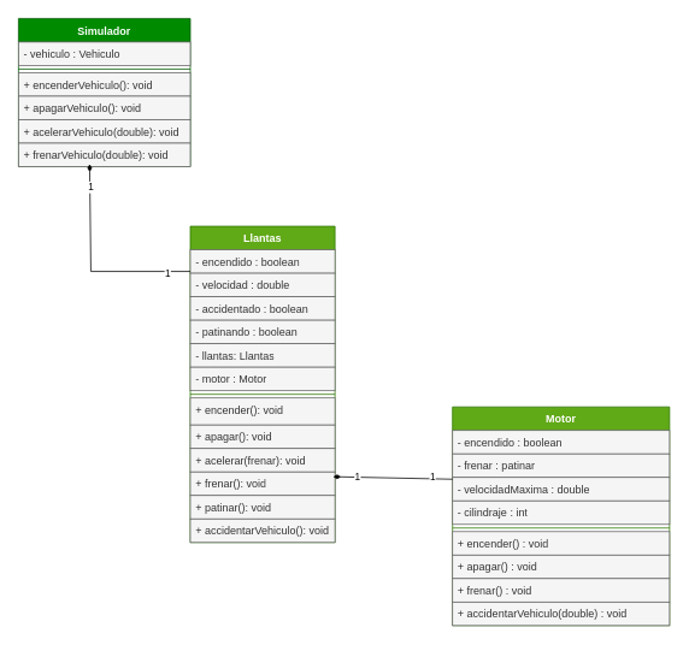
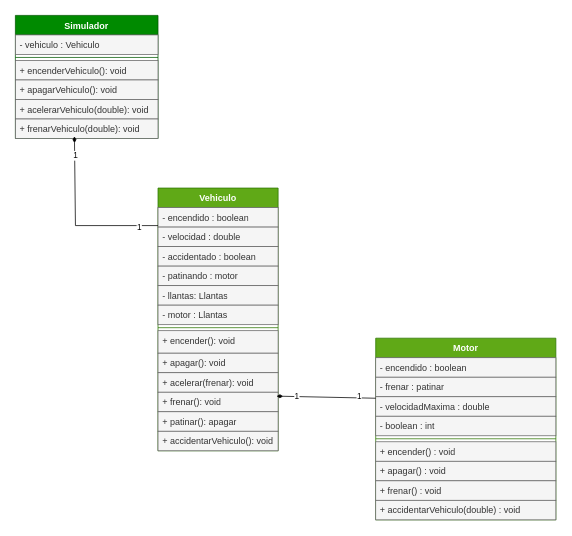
  <mxCell id="0" />
  <mxCell id="1" parent="0" />
  <mxCell id="2" value="Simulador" style="swimlane;fontStyle=1;align=center;verticalAlign=top;childLayout=stackLayout;horizontal=1;startSize=26;horizontalStack=0;resizeParent=1;resizeParentMax=0;resizeLast=0;collapsible=1;marginBottom=0;whiteSpace=wrap;html=1;fillColor=#008a00;fontColor=#ffffff;strokeColor=#005700;" vertex="1" parent="1"><mxGeometry x="20" y="20" width="190" height="164" as="geometry" /></mxCell>
  <mxCell id="3" value="- vehiculo : Vehiculo" style="text;strokeColor=#666666;fillColor=#f5f5f5;align=left;verticalAlign=top;spacingLeft=4;spacingRight=4;overflow=hidden;rotatable=0;points=[[0,0.5],[1,0.5]];portConstraint=eastwest;whiteSpace=wrap;html=1;fontColor=#333333;" vertex="1" parent="2"><mxGeometry y="26" width="190" height="26" as="geometry" /></mxCell>
  <mxCell id="4" value="" style="line;strokeWidth=1;fillColor=none;align=left;verticalAlign=middle;spacingTop=-1;spacingLeft=3;spacingRight=3;rotatable=0;labelPosition=right;points=[];portConstraint=eastwest;strokeColor=inherit;" vertex="1" parent="2"><mxGeometry y="52" width="190" height="8" as="geometry" /></mxCell>
  <mxCell id="5" value="+ encenderVehiculo(): void" style="text;strokeColor=#666666;fillColor=#f5f5f5;align=left;verticalAlign=top;spacingLeft=4;spacingRight=4;overflow=hidden;rotatable=0;points=[[0,0.5],[1,0.5]];portConstraint=eastwest;whiteSpace=wrap;html=1;fontColor=#333333;" vertex="1" parent="2"><mxGeometry y="60" width="190" height="26" as="geometry" /></mxCell>
  <mxCell id="6" value="+ apagarVehiculo(): void" style="text;strokeColor=#666666;fillColor=#f5f5f5;align=left;verticalAlign=top;spacingLeft=4;spacingRight=4;overflow=hidden;rotatable=0;points=[[0,0.5],[1,0.5]];portConstraint=eastwest;whiteSpace=wrap;html=1;fontColor=#333333;" vertex="1" parent="2"><mxGeometry y="86" width="190" height="26" as="geometry" /></mxCell>
  <mxCell id="7" value="+ acelerarVehiculo(double): void" style="text;strokeColor=#666666;fillColor=#f5f5f5;align=left;verticalAlign=top;spacingLeft=4;spacingRight=4;overflow=hidden;rotatable=0;points=[[0,0.5],[1,0.5]];portConstraint=eastwest;whiteSpace=wrap;html=1;fontColor=#333333;" vertex="1" parent="2"><mxGeometry y="112" width="190" height="26" as="geometry" /></mxCell>
  <mxCell id="8" value="+ frenarVehiculo(double): void" style="text;strokeColor=#666666;fillColor=#f5f5f5;align=left;verticalAlign=top;spacingLeft=4;spacingRight=4;overflow=hidden;rotatable=0;points=[[0,0.5],[1,0.5]];portConstraint=eastwest;whiteSpace=wrap;html=1;fontColor=#333333;" vertex="1" parent="2"><mxGeometry y="138" width="190" height="26" as="geometry" /></mxCell>
- <mxCell id="9" value="Llantas" style="swimlane;fontStyle=1;align=center;verticalAlign=top;childLayout=stackLayout;horizontal=1;startSize=26;horizontalStack=0;resizeParent=1;resizeParentMax=0;resizeLast=0;collapsible=1;marginBottom=0;whiteSpace=wrap;html=1;fillColor=#60a917;fontColor=#ffffff;strokeColor=#2D7600;" vertex="1" parent="1"><mxGeometry x="210" y="250" width="160" height="350" as="geometry" /></mxCell>
+ <mxCell id="9" value="Vehiculo" style="swimlane;fontStyle=1;align=center;verticalAlign=top;childLayout=stackLayout;horizontal=1;startSize=26;horizontalStack=0;resizeParent=1;resizeParentMax=0;resizeLast=0;collapsible=1;marginBottom=0;whiteSpace=wrap;html=1;fillColor=#60a917;fontColor=#ffffff;strokeColor=#2D7600;" vertex="1" parent="1"><mxGeometry x="210" y="250" width="160" height="350" as="geometry" /></mxCell>
  <mxCell id="10" value="- encendido : boolean" style="text;strokeColor=#666666;fillColor=#f5f5f5;align=left;verticalAlign=top;spacingLeft=4;spacingRight=4;overflow=hidden;rotatable=0;points=[[0,0.5],[1,0.5]];portConstraint=eastwest;whiteSpace=wrap;html=1;fontColor=#333333;" vertex="1" parent="9"><mxGeometry y="26" width="160" height="26" as="geometry" /></mxCell>
  <mxCell id="11" value="- velocidad : double" style="text;strokeColor=#666666;fillColor=#f5f5f5;align=left;verticalAlign=top;spacingLeft=4;spacingRight=4;overflow=hidden;rotatable=0;points=[[0,0.5],[1,0.5]];portConstraint=eastwest;whiteSpace=wrap;html=1;fontColor=#333333;" vertex="1" parent="9"><mxGeometry y="52" width="160" height="26" as="geometry" /></mxCell>
  <mxCell id="12" value="- accidentado : boolean" style="text;strokeColor=#666666;fillColor=#f5f5f5;align=left;verticalAlign=top;spacingLeft=4;spacingRight=4;overflow=hidden;rotatable=0;points=[[0,0.5],[1,0.5]];portConstraint=eastwest;whiteSpace=wrap;html=1;fontColor=#333333;" vertex="1" parent="9"><mxGeometry y="78" width="160" height="26" as="geometry" /></mxCell>
- <mxCell id="13" value="- patinando : boolean" style="text;strokeColor=#666666;fillColor=#f5f5f5;align=left;verticalAlign=top;spacingLeft=4;spacingRight=4;overflow=hidden;rotatable=0;points=[[0,0.5],[1,0.5]];portConstraint=eastwest;whiteSpace=wrap;html=1;fontColor=#333333;" vertex="1" parent="9"><mxGeometry y="104" width="160" height="26" as="geometry" /></mxCell>
+ <mxCell id="13" value="- patinando : motor" style="text;strokeColor=#666666;fillColor=#f5f5f5;align=left;verticalAlign=top;spacingLeft=4;spacingRight=4;overflow=hidden;rotatable=0;points=[[0,0.5],[1,0.5]];portConstraint=eastwest;whiteSpace=wrap;html=1;fontColor=#333333;" vertex="1" parent="9"><mxGeometry y="104" width="160" height="26" as="geometry" /></mxCell>
  <mxCell id="14" value="- llantas: Llantas" style="text;strokeColor=#666666;fillColor=#f5f5f5;align=left;verticalAlign=top;spacingLeft=4;spacingRight=4;overflow=hidden;rotatable=0;points=[[0,0.5],[1,0.5]];portConstraint=eastwest;whiteSpace=wrap;html=1;fontColor=#333333;" vertex="1" parent="9"><mxGeometry y="130" width="160" height="26" as="geometry" /></mxCell>
- <mxCell id="15" value="- motor : Motor" style="text;strokeColor=#666666;fillColor=#f5f5f5;align=left;verticalAlign=top;spacingLeft=4;spacingRight=4;overflow=hidden;rotatable=0;points=[[0,0.5],[1,0.5]];portConstraint=eastwest;whiteSpace=wrap;html=1;fontColor=#333333;" vertex="1" parent="9"><mxGeometry y="156" width="160" height="26" as="geometry" /></mxCell>
+ <mxCell id="15" value="- motor : Llantas" style="text;strokeColor=#666666;fillColor=#f5f5f5;align=left;verticalAlign=top;spacingLeft=4;spacingRight=4;overflow=hidden;rotatable=0;points=[[0,0.5],[1,0.5]];portConstraint=eastwest;whiteSpace=wrap;html=1;fontColor=#333333;" vertex="1" parent="9"><mxGeometry y="156" width="160" height="26" as="geometry" /></mxCell>
  <mxCell id="16" value="" style="line;strokeWidth=1;fillColor=none;align=left;verticalAlign=middle;spacingTop=-1;spacingLeft=3;spacingRight=3;rotatable=0;labelPosition=right;points=[];portConstraint=eastwest;strokeColor=inherit;" vertex="1" parent="9"><mxGeometry y="182" width="160" height="8" as="geometry" /></mxCell>
  <mxCell id="17" value="+ encender(): void" style="text;strokeColor=#666666;fillColor=#f5f5f5;align=left;verticalAlign=top;spacingLeft=4;spacingRight=4;overflow=hidden;rotatable=0;points=[[0,0.5],[1,0.5]];portConstraint=eastwest;whiteSpace=wrap;html=1;fontColor=#333333;" vertex="1" parent="9"><mxGeometry y="190" width="160" height="30" as="geometry" /></mxCell>
  <mxCell id="18" value="+ apagar(): void" style="text;strokeColor=#666666;fillColor=#f5f5f5;align=left;verticalAlign=top;spacingLeft=4;spacingRight=4;overflow=hidden;rotatable=0;points=[[0,0.5],[1,0.5]];portConstraint=eastwest;whiteSpace=wrap;html=1;fontColor=#333333;" vertex="1" parent="9"><mxGeometry y="220" width="160" height="26" as="geometry" /></mxCell>
  <mxCell id="19" value="+ acelerar(frenar): void" style="text;strokeColor=#666666;fillColor=#f5f5f5;align=left;verticalAlign=top;spacingLeft=4;spacingRight=4;overflow=hidden;rotatable=0;points=[[0,0.5],[1,0.5]];portConstraint=eastwest;whiteSpace=wrap;html=1;fontColor=#333333;" vertex="1" parent="9"><mxGeometry y="246" width="160" height="26" as="geometry" /></mxCell>
  <mxCell id="20" value="+ frenar(): void" style="text;strokeColor=#666666;fillColor=#f5f5f5;align=left;verticalAlign=top;spacingLeft=4;spacingRight=4;overflow=hidden;rotatable=0;points=[[0,0.5],[1,0.5]];portConstraint=eastwest;whiteSpace=wrap;html=1;fontColor=#333333;" vertex="1" parent="9"><mxGeometry y="272" width="160" height="26" as="geometry" /></mxCell>
- <mxCell id="21" value="+ patinar(): void" style="text;strokeColor=#666666;fillColor=#f5f5f5;align=left;verticalAlign=top;spacingLeft=4;spacingRight=4;overflow=hidden;rotatable=0;points=[[0,0.5],[1,0.5]];portConstraint=eastwest;whiteSpace=wrap;html=1;fontColor=#333333;" vertex="1" parent="9"><mxGeometry y="298" width="160" height="26" as="geometry" /></mxCell>
+ <mxCell id="21" value="+ patinar(): apagar" style="text;strokeColor=#666666;fillColor=#f5f5f5;align=left;verticalAlign=top;spacingLeft=4;spacingRight=4;overflow=hidden;rotatable=0;points=[[0,0.5],[1,0.5]];portConstraint=eastwest;whiteSpace=wrap;html=1;fontColor=#333333;" vertex="1" parent="9"><mxGeometry y="298" width="160" height="26" as="geometry" /></mxCell>
  <mxCell id="22" value="+ accidentarVehiculo(): void" style="text;strokeColor=#666666;fillColor=#f5f5f5;align=left;verticalAlign=top;spacingLeft=4;spacingRight=4;overflow=hidden;rotatable=0;points=[[0,0.5],[1,0.5]];portConstraint=eastwest;whiteSpace=wrap;html=1;fontColor=#333333;" vertex="1" parent="9"><mxGeometry y="324" width="160" height="26" as="geometry" /></mxCell>
  <mxCell id="23" value="Motor" style="swimlane;fontStyle=1;align=center;verticalAlign=top;childLayout=stackLayout;horizontal=1;startSize=26;horizontalStack=0;resizeParent=1;resizeParentMax=0;resizeLast=0;collapsible=1;marginBottom=0;whiteSpace=wrap;html=1;fillColor=#60a917;fontColor=#ffffff;strokeColor=#2D7600;" vertex="1" parent="1"><mxGeometry x="500" y="450" width="240" height="242" as="geometry" /></mxCell>
  <mxCell id="24" value="- encendido : boolean" style="text;strokeColor=#666666;fillColor=#f5f5f5;align=left;verticalAlign=top;spacingLeft=4;spacingRight=4;overflow=hidden;rotatable=0;points=[[0,0.5],[1,0.5]];portConstraint=eastwest;whiteSpace=wrap;html=1;fontColor=#333333;" vertex="1" parent="23"><mxGeometry y="26" width="240" height="26" as="geometry" /></mxCell>
  <mxCell id="25" value="- frenar : patinar&amp;nbsp;" style="text;strokeColor=#666666;fillColor=#f5f5f5;align=left;verticalAlign=top;spacingLeft=4;spacingRight=4;overflow=hidden;rotatable=0;points=[[0,0.5],[1,0.5]];portConstraint=eastwest;whiteSpace=wrap;html=1;fontColor=#333333;" vertex="1" parent="23"><mxGeometry y="52" width="240" height="26" as="geometry" /></mxCell>
  <mxCell id="26" value="- velocidadMaxima : double" style="text;strokeColor=#666666;fillColor=#f5f5f5;align=left;verticalAlign=top;spacingLeft=4;spacingRight=4;overflow=hidden;rotatable=0;points=[[0,0.5],[1,0.5]];portConstraint=eastwest;whiteSpace=wrap;html=1;fontColor=#333333;" vertex="1" parent="23"><mxGeometry y="78" width="240" height="26" as="geometry" /></mxCell>
- <mxCell id="27" value="- cilindraje : int" style="text;strokeColor=#666666;fillColor=#f5f5f5;align=left;verticalAlign=top;spacingLeft=4;spacingRight=4;overflow=hidden;rotatable=0;points=[[0,0.5],[1,0.5]];portConstraint=eastwest;whiteSpace=wrap;html=1;fontColor=#333333;" vertex="1" parent="23"><mxGeometry y="104" width="240" height="26" as="geometry" /></mxCell>
+ <mxCell id="27" value="- boolean : int" style="text;strokeColor=#666666;fillColor=#f5f5f5;align=left;verticalAlign=top;spacingLeft=4;spacingRight=4;overflow=hidden;rotatable=0;points=[[0,0.5],[1,0.5]];portConstraint=eastwest;whiteSpace=wrap;html=1;fontColor=#333333;" vertex="1" parent="23"><mxGeometry y="104" width="240" height="26" as="geometry" /></mxCell>
  <mxCell id="28" value="" style="line;strokeWidth=1;fillColor=none;align=left;verticalAlign=middle;spacingTop=-1;spacingLeft=3;spacingRight=3;rotatable=0;labelPosition=right;points=[];portConstraint=eastwest;strokeColor=inherit;" vertex="1" parent="23"><mxGeometry y="130" width="240" height="8" as="geometry" /></mxCell>
  <mxCell id="29" value="+ encender() : void" style="text;strokeColor=#666666;fillColor=#f5f5f5;align=left;verticalAlign=top;spacingLeft=4;spacingRight=4;overflow=hidden;rotatable=0;points=[[0,0.5],[1,0.5]];portConstraint=eastwest;whiteSpace=wrap;html=1;fontColor=#333333;" vertex="1" parent="23"><mxGeometry y="138" width="240" height="26" as="geometry" /></mxCell>
  <mxCell id="30" value="+ apagar() : void" style="text;strokeColor=#666666;fillColor=#f5f5f5;align=left;verticalAlign=top;spacingLeft=4;spacingRight=4;overflow=hidden;rotatable=0;points=[[0,0.5],[1,0.5]];portConstraint=eastwest;whiteSpace=wrap;html=1;fontColor=#333333;" vertex="1" parent="23"><mxGeometry y="164" width="240" height="26" as="geometry" /></mxCell>
  <mxCell id="31" value="+ frenar() : void" style="text;strokeColor=#666666;fillColor=#f5f5f5;align=left;verticalAlign=top;spacingLeft=4;spacingRight=4;overflow=hidden;rotatable=0;points=[[0,0.5],[1,0.5]];portConstraint=eastwest;whiteSpace=wrap;html=1;fontColor=#333333;" vertex="1" parent="23"><mxGeometry y="190" width="240" height="26" as="geometry" /></mxCell>
  <mxCell id="32" value="+ accidentarVehiculo(double) : void" style="text;strokeColor=#666666;fillColor=#f5f5f5;align=left;verticalAlign=top;spacingLeft=4;spacingRight=4;overflow=hidden;rotatable=0;points=[[0,0.5],[1,0.5]];portConstraint=eastwest;whiteSpace=wrap;html=1;fontColor=#333333;" vertex="1" parent="23"><mxGeometry y="216" width="240" height="26" as="geometry" /></mxCell>
  <mxCell id="33" value="" style="endArrow=diamondThin;html=1;rounded=0;entryX=0.414;entryY=0.888;entryDx=0;entryDy=0;entryPerimeter=0;endFill=1;" edge="1" parent="1" target="8"><mxGeometry width="50" height="50" relative="1" as="geometry"><mxPoint x="210" y="300" as="sourcePoint" /><mxPoint x="80" y="200" as="targetPoint" /><Array as="points"><mxPoint x="100" y="300" /></Array></mxGeometry></mxCell>
  <mxCell id="34" value="1" style="edgeLabel;html=1;align=center;verticalAlign=middle;resizable=0;points=[];" vertex="1" connectable="0" parent="33"><mxGeometry x="0.771" y="-1" relative="1" as="geometry"><mxPoint as="offset" /></mxGeometry></mxCell>
  <mxCell id="35" value="1" style="edgeLabel;html=1;align=center;verticalAlign=middle;resizable=0;points=[];" vertex="1" connectable="0" parent="33"><mxGeometry x="-0.78" y="1" relative="1" as="geometry"><mxPoint x="-1" as="offset" /></mxGeometry></mxCell>
  <mxCell id="36" value="" style="endArrow=diamondThin;html=1;rounded=0;entryX=0.987;entryY=1.201;entryDx=0;entryDy=0;entryPerimeter=0;endFill=1;" edge="1" parent="1" target="19"><mxGeometry width="50" height="50" relative="1" as="geometry"><mxPoint x="500" y="530" as="sourcePoint" /><mxPoint x="470" y="380" as="targetPoint" /></mxGeometry></mxCell>
  <mxCell id="37" value="1" style="edgeLabel;html=1;align=center;verticalAlign=middle;resizable=0;points=[];" vertex="1" connectable="0" parent="36"><mxGeometry x="0.604" y="-1" relative="1" as="geometry"><mxPoint as="offset" /></mxGeometry></mxCell>
  <mxCell id="38" value="1" style="edgeLabel;html=1;align=center;verticalAlign=middle;resizable=0;points=[];" vertex="1" connectable="0" parent="36"><mxGeometry x="-0.653" y="-2" relative="1" as="geometry"><mxPoint as="offset" /></mxGeometry></mxCell>
